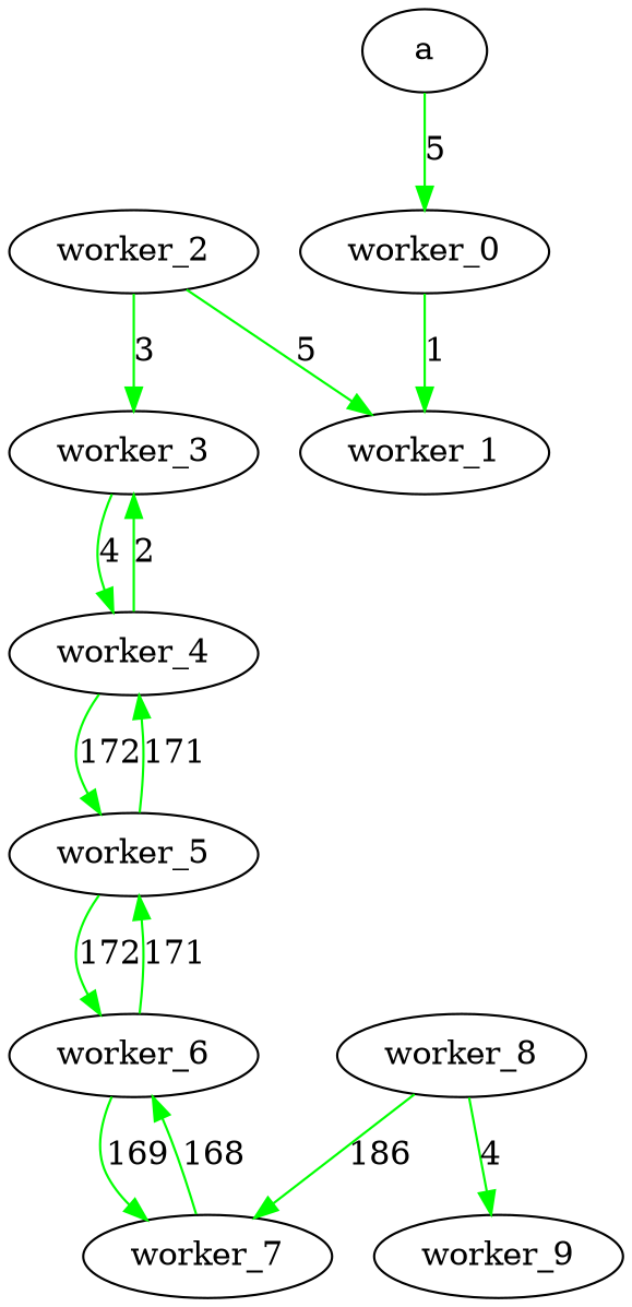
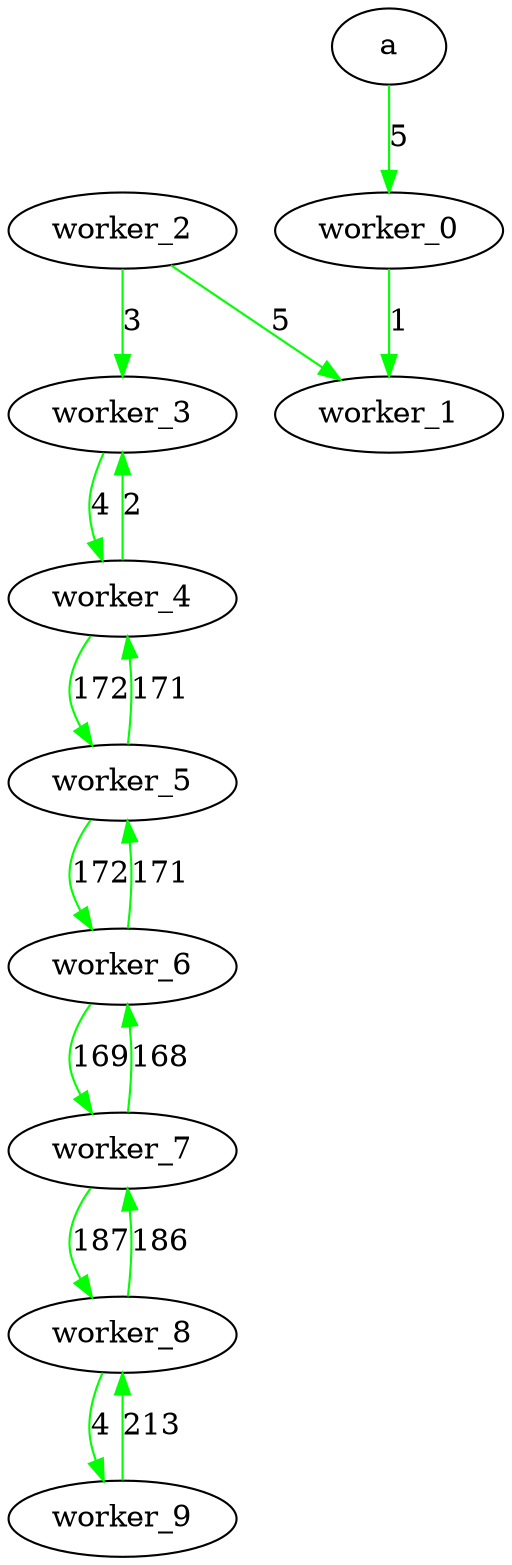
  digraph {
    edge [color=green]
    worker_0
    worker_1
    worker_2
    worker_3
    worker_4
    worker_5
    worker_6
    worker_7
    worker_8
    worker_9
    a
    worker_0 -> worker_1 [label=1]
    worker_2 -> worker_1 [label=5]
    worker_2 -> worker_3 [label=3]
    worker_3 -> worker_4 [label=4]
    worker_4 -> worker_3 [label=2]
    worker_4 -> worker_5 [label=172]
    worker_5 -> worker_4 [label=171]
    worker_5 -> worker_6 [label=172]
    worker_6 -> worker_5 [label=171]
    worker_6 -> worker_7 [label=169]
    worker_7 -> worker_6 [label=168]
+   worker_7 -> worker_8 [label=187]
    worker_8 -> worker_7 [label=186]
    worker_8 -> worker_9 [label=4]
+   worker_9 -> worker_8 [label=213]
    a -> worker_0 [label=5]
  }
